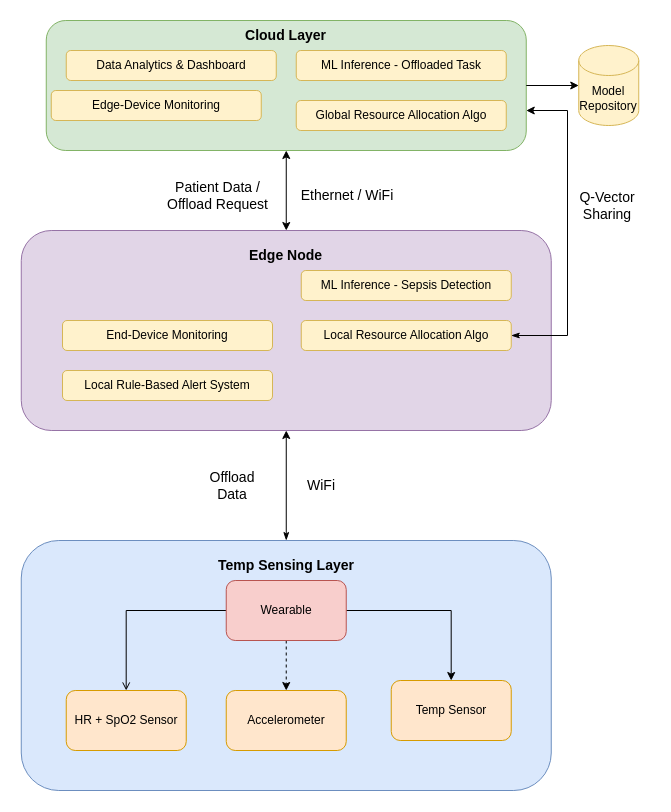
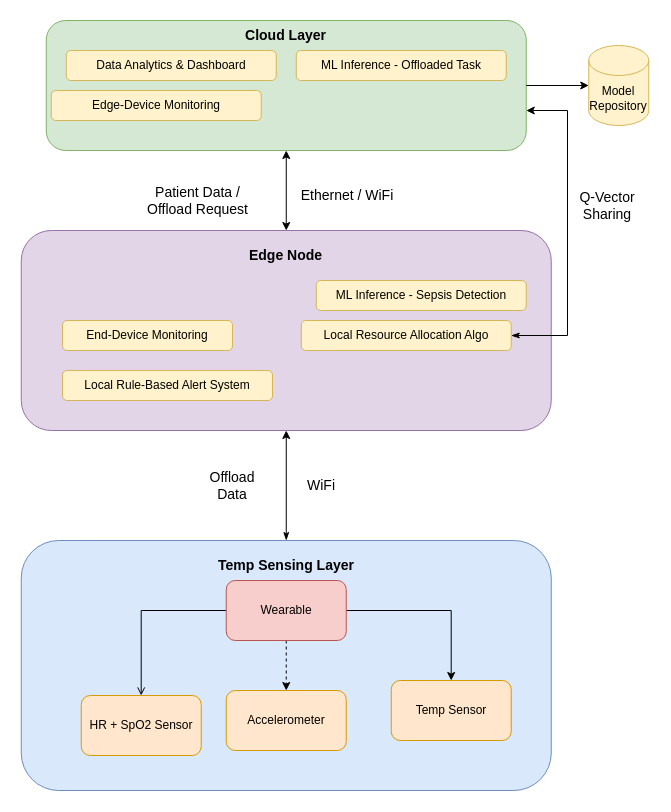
  <mxCell id="0" />
  <mxCell id="1" parent="0" />
  <mxCell id="2" style="edgeStyle=orthogonalEdgeStyle;rounded=0;orthogonalLoop=1;jettySize=auto;html=1;entryX=0.5;entryY=1;entryDx=0;entryDy=0;startArrow=classicThin;startFill=1;" edge="1" parent="1" source="3" target="22"><mxGeometry relative="1" as="geometry" /></mxCell>
  <mxCell id="3" value="" style="rounded=1;whiteSpace=wrap;html=1;fillColor=#dae8fc;strokeColor=#6c8ebf;" vertex="1" parent="1"><mxGeometry x="20.75" y="540" width="530" height="250" as="geometry" /></mxCell>
  <mxCell id="4" value="" style="edgeStyle=orthogonalEdgeStyle;rounded=0;orthogonalLoop=1;jettySize=auto;html=1;endArrow=open;" edge="1" parent="1" source="7" target="8"><mxGeometry relative="1" as="geometry" /></mxCell>
  <mxCell id="5" value="" style="edgeStyle=orthogonalEdgeStyle;rounded=0;orthogonalLoop=1;jettySize=auto;html=1;dashed=1;" edge="1" parent="1" source="7" target="9"><mxGeometry relative="1" as="geometry" /></mxCell>
  <mxCell id="6" value="" style="edgeStyle=orthogonalEdgeStyle;rounded=0;orthogonalLoop=1;jettySize=auto;html=1;" edge="1" parent="1" source="7" target="10"><mxGeometry relative="1" as="geometry" /></mxCell>
  <mxCell id="7" value="Wearable" style="rounded=1;whiteSpace=wrap;html=1;fillColor=#f8cecc;strokeColor=#b85450;" vertex="1" parent="1"><mxGeometry x="225.74" y="580" width="120" height="60" as="geometry" /></mxCell>
- <mxCell id="8" value="HR + SpO2 Sensor" style="whiteSpace=wrap;html=1;rounded=1;fillColor=#ffe6cc;strokeColor=#d79b00;" vertex="1" parent="1"><mxGeometry x="65.74" y="690" width="120" height="60" as="geometry" /></mxCell>
+ <mxCell id="8" value="HR + SpO2 Sensor" style="whiteSpace=wrap;html=1;rounded=1;fillColor=#ffe6cc;strokeColor=#d79b00;" vertex="1" parent="1"><mxGeometry x="80.74" y="695" width="120" height="60" as="geometry" /></mxCell>
  <mxCell id="9" value="Accelerometer " style="whiteSpace=wrap;html=1;rounded=1;fillColor=#ffe6cc;strokeColor=#d79b00;" vertex="1" parent="1"><mxGeometry x="225.74" y="690" width="120" height="60" as="geometry" /></mxCell>
  <mxCell id="10" value="Temp Sensor" style="whiteSpace=wrap;html=1;rounded=1;fillColor=#ffe6cc;strokeColor=#d79b00;" vertex="1" parent="1"><mxGeometry x="390.74" y="680" width="120" height="60" as="geometry" /></mxCell>
  <mxCell id="11" value="&lt;font style=&quot;font-size: 14px;&quot;&gt;&lt;b&gt;Temp Sensing Layer&lt;/b&gt;&lt;/font&gt;" style="text;html=1;align=center;verticalAlign=middle;whiteSpace=wrap;rounded=0;" vertex="1" parent="1"><mxGeometry x="208.87" y="550" width="153.75" height="30" as="geometry" /></mxCell>
  <mxCell id="12" value="&lt;font style=&quot;font-size: 14px;&quot;&gt;WiFi&lt;/font&gt;" style="text;html=1;align=center;verticalAlign=middle;whiteSpace=wrap;rounded=0;" vertex="1" parent="1"><mxGeometry x="290.75" y="470" width="60" height="30" as="geometry" /></mxCell>
  <mxCell id="13" value="" style="rounded=1;whiteSpace=wrap;html=1;fillColor=#d5e8d4;strokeColor=#82b366;" vertex="1" parent="1"><mxGeometry x="45.75" y="20" width="480" height="130" as="geometry" /></mxCell>
  <mxCell id="14" value="&lt;b&gt;&lt;font style=&quot;font-size: 14px;&quot;&gt;Cloud Layer&lt;/font&gt;&lt;/b&gt;" style="text;html=1;align=center;verticalAlign=middle;whiteSpace=wrap;rounded=0;" vertex="1" parent="1"><mxGeometry x="243.25" y="20" width="85" height="30" as="geometry" /></mxCell>
  <mxCell id="15" value="ML Inference - Offloaded Task" style="rounded=1;whiteSpace=wrap;html=1;fillColor=#fff2cc;strokeColor=#d6b656;" vertex="1" parent="1"><mxGeometry x="295.75" y="50" width="210" height="30" as="geometry" /></mxCell>
  <mxCell id="16" value="Data Analytics &amp;amp; Dashboard" style="rounded=1;whiteSpace=wrap;html=1;fillColor=#fff2cc;strokeColor=#d6b656;" vertex="1" parent="1"><mxGeometry x="65.75" y="50" width="210" height="30" as="geometry" /></mxCell>
  <mxCell id="17" value="Edge-Device Monitoring" style="rounded=1;whiteSpace=wrap;html=1;fillColor=#fff2cc;strokeColor=#d6b656;" vertex="1" parent="1"><mxGeometry x="50.75" y="90" width="210" height="30" as="geometry" /></mxCell>
- <mxCell id="18" value="Global Resource Allocation Algo" style="rounded=1;whiteSpace=wrap;html=1;fillColor=#fff2cc;strokeColor=#d6b656;" vertex="1" parent="1"><mxGeometry x="295.75" y="100" width="210" height="30" as="geometry" /></mxCell>
  <mxCell id="19" style="edgeStyle=orthogonalEdgeStyle;rounded=0;orthogonalLoop=1;jettySize=auto;html=1;entryX=0.5;entryY=1;entryDx=0;entryDy=0;startArrow=classic;startFill=1;" edge="1" parent="1" source="22" target="13"><mxGeometry relative="1" as="geometry" /></mxCell>
  <mxCell id="20" value="&lt;font style=&quot;font-size: 14px;&quot;&gt;Ethernet / WiFi&lt;/font&gt;" style="text;html=1;align=center;verticalAlign=middle;whiteSpace=wrap;rounded=0;" vertex="1" parent="1"><mxGeometry x="297" y="180" width="100" height="30" as="geometry" /></mxCell>
  <mxCell id="21" value="&lt;font style=&quot;font-size: 14px;&quot;&gt;Offload Data&lt;/font&gt;" style="text;html=1;align=center;verticalAlign=middle;whiteSpace=wrap;rounded=0;" vertex="1" parent="1"><mxGeometry x="192" y="470" width="80" height="30" as="geometry" /></mxCell>
  <mxCell id="22" value="" style="rounded=1;whiteSpace=wrap;html=1;fillColor=#e1d5e7;strokeColor=#9673a6;" vertex="1" parent="1"><mxGeometry x="20.75" y="230" width="530" height="200" as="geometry" /></mxCell>
  <mxCell id="23" value="&lt;b&gt;&lt;font style=&quot;font-size: 14px;&quot;&gt;Edge Node&lt;/font&gt;&lt;/b&gt;" style="text;html=1;align=center;verticalAlign=middle;whiteSpace=wrap;rounded=0;" vertex="1" parent="1"><mxGeometry x="233.24" y="240" width="105" height="30" as="geometry" /></mxCell>
- <mxCell id="24" value="ML Inference - Sepsis Detection" style="rounded=1;whiteSpace=wrap;html=1;fillColor=#fff2cc;strokeColor=#d6b656;" vertex="1" parent="1"><mxGeometry x="300.75" y="270" width="210" height="30" as="geometry" /></mxCell>
- <mxCell id="25" value="End-Device Monitoring" style="rounded=1;whiteSpace=wrap;html=1;fillColor=#fff2cc;strokeColor=#d6b656;" vertex="1" parent="1"><mxGeometry x="62" y="320" width="210" height="30" as="geometry" /></mxCell>
+ <mxCell id="24" value="ML Inference - Sepsis Detection" style="rounded=1;whiteSpace=wrap;html=1;fillColor=#fff2cc;strokeColor=#d6b656;" vertex="1" parent="1"><mxGeometry x="315.75" y="280" width="210" height="30" as="geometry" /></mxCell>
+ <mxCell id="25" value="End-Device Monitoring" style="rounded=1;whiteSpace=wrap;html=1;fillColor=#fff2cc;strokeColor=#d6b656;" vertex="1" parent="1"><mxGeometry x="62" y="320" width="170" height="30" as="geometry" /></mxCell>
  <mxCell id="26" style="edgeStyle=orthogonalEdgeStyle;rounded=0;orthogonalLoop=1;jettySize=auto;html=1;exitX=1;exitY=0.5;exitDx=0;exitDy=0;startArrow=classicThin;startFill=1;" edge="1" parent="1" source="27" target="13"><mxGeometry relative="1" as="geometry"><Array as="points"><mxPoint x="567" y="335" /><mxPoint x="567" y="110" /></Array></mxGeometry></mxCell>
  <mxCell id="27" value="Local Resource Allocation Algo" style="rounded=1;whiteSpace=wrap;html=1;fillColor=#fff2cc;strokeColor=#d6b656;" vertex="1" parent="1"><mxGeometry x="300.75" y="320" width="210" height="30" as="geometry" /></mxCell>
  <mxCell id="28" value="Local Rule-Based Alert System" style="rounded=1;whiteSpace=wrap;html=1;fillColor=#fff2cc;strokeColor=#d6b656;" vertex="1" parent="1"><mxGeometry x="62" y="370" width="210" height="30" as="geometry" /></mxCell>
  <mxCell id="29" value="&lt;font style=&quot;font-size: 14px;&quot;&gt;Q-Vector Sharing&lt;/font&gt;" style="text;html=1;align=center;verticalAlign=middle;whiteSpace=wrap;rounded=0;" vertex="1" parent="1"><mxGeometry x="577" y="190" width="60" height="30" as="geometry" /></mxCell>
- <mxCell id="30" value="Model Repository" style="shape=cylinder3;whiteSpace=wrap;html=1;boundedLbl=1;backgroundOutline=1;size=15;fillColor=#fff2cc;strokeColor=#d6b656;" vertex="1" parent="1"><mxGeometry x="578.25" y="45" width="60" height="80" as="geometry" /></mxCell>
+ <mxCell id="30" value="Model Repository" style="shape=cylinder3;whiteSpace=wrap;html=1;boundedLbl=1;backgroundOutline=1;size=15;fillColor=#fff2cc;strokeColor=#d6b656;" vertex="1" parent="1"><mxGeometry x="588.25" y="45" width="60" height="80" as="geometry" /></mxCell>
  <mxCell id="31" style="edgeStyle=orthogonalEdgeStyle;rounded=0;orthogonalLoop=1;jettySize=auto;html=1;entryX=0;entryY=0.5;entryDx=0;entryDy=0;entryPerimeter=0;" edge="1" parent="1" source="13" target="30"><mxGeometry relative="1" as="geometry" /></mxCell>
- <mxCell id="32" value="&lt;font style=&quot;font-size: 14px;&quot;&gt;Patient Data / Offload Request&lt;/font&gt;" style="text;html=1;align=center;verticalAlign=middle;whiteSpace=wrap;rounded=0;" vertex="1" parent="1"><mxGeometry x="163" y="180" width="108.75" height="30" as="geometry" /></mxCell>
+ <mxCell id="32" value="&lt;font style=&quot;font-size: 14px;&quot;&gt;Patient Data / Offload Request&lt;/font&gt;" style="text;html=1;align=center;verticalAlign=middle;whiteSpace=wrap;rounded=0;" vertex="1" parent="1"><mxGeometry x="143" y="185" width="108.75" height="30" as="geometry" /></mxCell>
